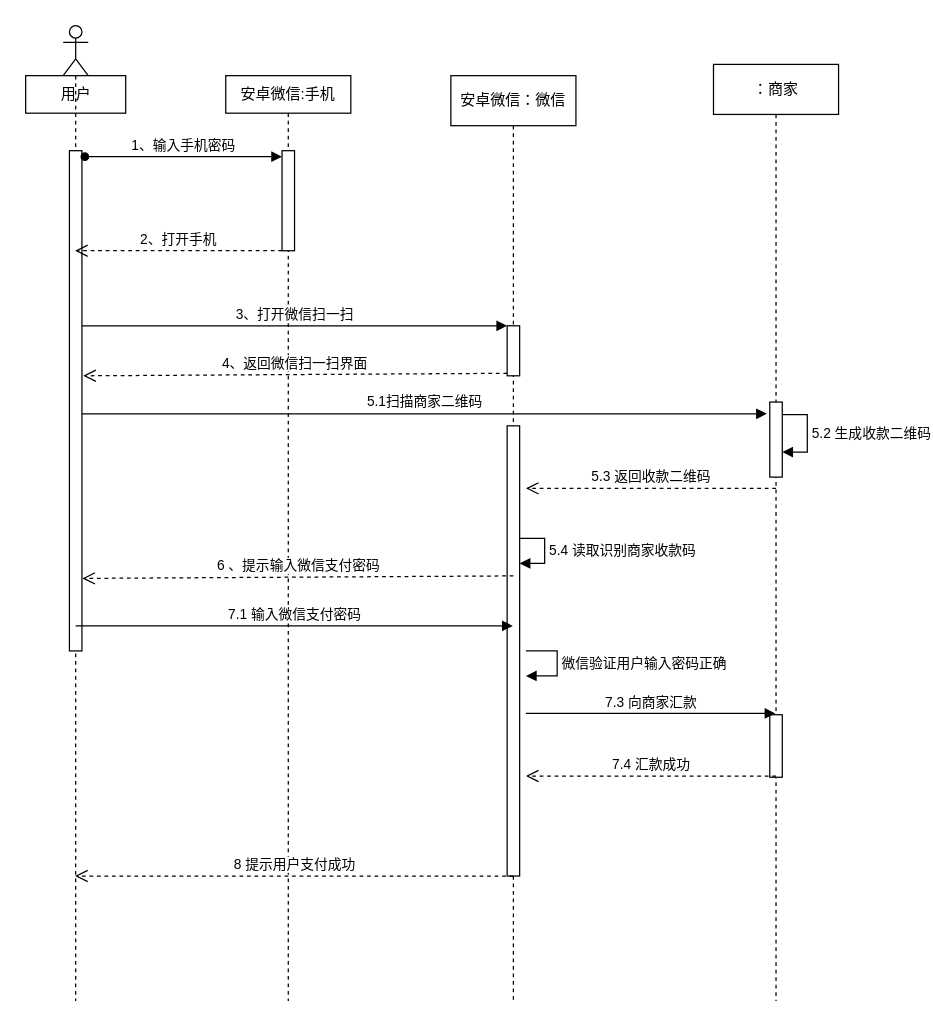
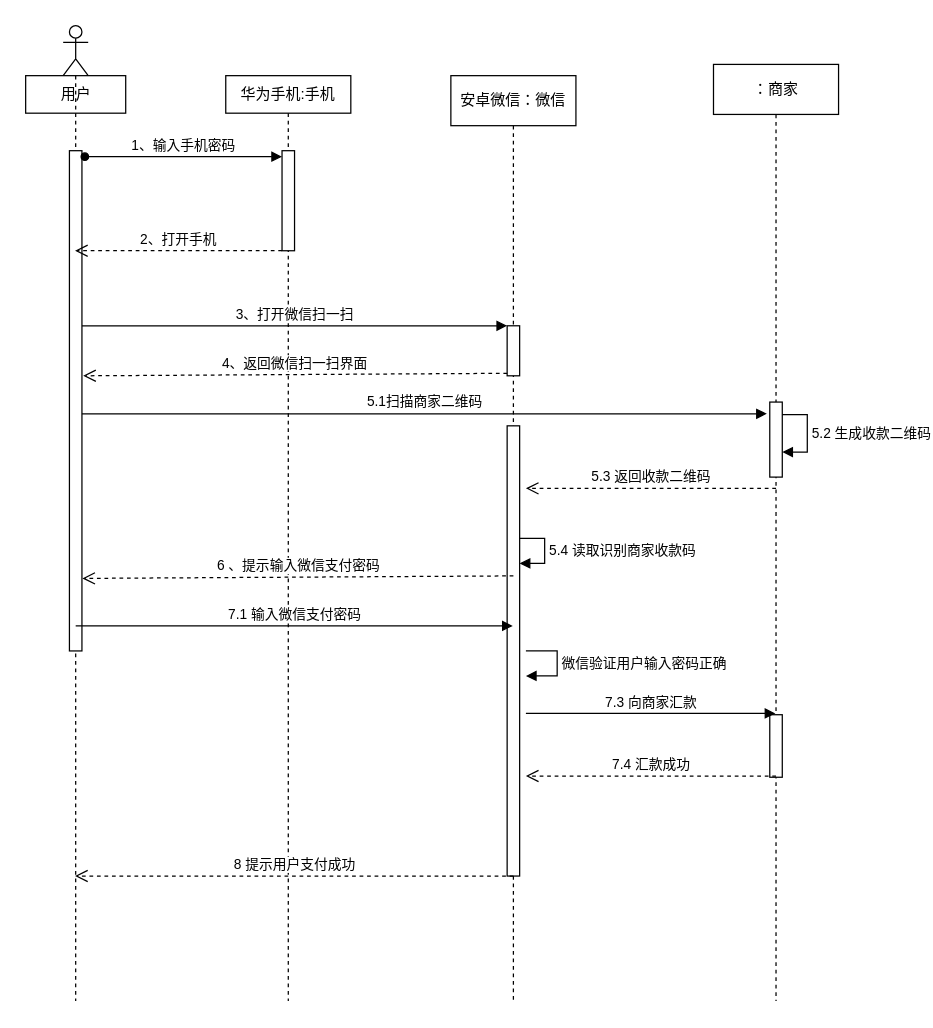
  <mxCell id="0" />
  <mxCell id="1" parent="0" />
  <mxCell id="2" value="用户" style="html=1;" vertex="1" parent="1"><mxGeometry x="20" y="60" width="80" height="30" as="geometry" /></mxCell>
  <mxCell id="3" value="" style="shape=umlLifeline;participant=umlActor;perimeter=lifelinePerimeter;whiteSpace=wrap;html=1;container=1;collapsible=0;recursiveResize=0;verticalAlign=top;spacingTop=36;outlineConnect=0;" vertex="1" parent="1"><mxGeometry x="50" width="20" height="780" as="geometry" y="20" /></mxCell>
  <mxCell id="4" value="" style="html=1;points=[];perimeter=orthogonalPerimeter;" vertex="1" parent="3"><mxGeometry x="5" y="100" width="10" height="400" as="geometry" /></mxCell>
- <mxCell id="5" value="安卓微信:手机" style="shape=umlLifeline;perimeter=lifelinePerimeter;whiteSpace=wrap;html=1;container=1;collapsible=0;recursiveResize=0;outlineConnect=0;size=30;" vertex="1" parent="1"><mxGeometry x="180" y="60" width="100" height="740" as="geometry" /></mxCell>
+ <mxCell id="5" value="华为手机:手机" style="shape=umlLifeline;perimeter=lifelinePerimeter;whiteSpace=wrap;html=1;container=1;collapsible=0;recursiveResize=0;outlineConnect=0;size=30;" vertex="1" parent="1"><mxGeometry x="180" y="60" width="100" height="740" as="geometry" /></mxCell>
  <mxCell id="6" value="" style="html=1;points=[];perimeter=orthogonalPerimeter;" vertex="1" parent="5"><mxGeometry x="45" y="60" width="10" height="80" as="geometry" /></mxCell>
  <mxCell id="7" value="1、输入手机密码" style="html=1;verticalAlign=bottom;startArrow=oval;endArrow=block;exitX=1.233;exitY=0.012;exitDx=0;exitDy=0;exitPerimeter=0;" edge="1" target="6" parent="1" source="4"><mxGeometry relative="1" as="geometry"><mxPoint x="170" y="120" as="sourcePoint" /></mxGeometry></mxCell>
  <mxCell id="8" value="2、打开手机" style="html=1;verticalAlign=bottom;endArrow=open;dashed=1;endSize=8;exitX=0;exitY=0.95;" edge="1" parent="1" target="3"><mxGeometry relative="1" as="geometry"><mxPoint x="-30" y="270" as="targetPoint" /><mxPoint x="225" y="200" as="sourcePoint" /></mxGeometry></mxCell>
  <mxCell id="9" value="安卓微信：微信" style="shape=umlLifeline;perimeter=lifelinePerimeter;whiteSpace=wrap;html=1;container=1;collapsible=0;recursiveResize=0;outlineConnect=0;" vertex="1" parent="1"><mxGeometry x="360" y="60" width="100" height="740" as="geometry" /></mxCell>
  <mxCell id="10" value="" style="html=1;points=[];perimeter=orthogonalPerimeter;" vertex="1" parent="9"><mxGeometry x="45" y="200" width="10" height="40" as="geometry" /></mxCell>
  <mxCell id="11" value="" style="html=1;points=[];perimeter=orthogonalPerimeter;" vertex="1" parent="9"><mxGeometry x="45" y="280" width="10" height="360" as="geometry" /></mxCell>
  <mxCell id="12" value="3、打开微信扫一扫" style="html=1;verticalAlign=bottom;endArrow=block;entryX=0;entryY=0;" edge="1" target="10" parent="1" source="4"><mxGeometry relative="1" as="geometry"><mxPoint x="70" y="260" as="sourcePoint" /></mxGeometry></mxCell>
  <mxCell id="13" value="4、返回微信扫一扫界面" style="html=1;verticalAlign=bottom;endArrow=open;dashed=1;endSize=8;exitX=0;exitY=0.95;entryX=1.1;entryY=0.45;entryDx=0;entryDy=0;entryPerimeter=0;" edge="1" source="10" parent="1" target="4"><mxGeometry relative="1" as="geometry"><mxPoint x="335" y="336" as="targetPoint" /></mxGeometry></mxCell>
  <mxCell id="14" value="：商家" style="shape=umlLifeline;perimeter=lifelinePerimeter;whiteSpace=wrap;html=1;container=1;collapsible=0;recursiveResize=0;outlineConnect=0;" vertex="1" parent="1"><mxGeometry x="570" y="51" width="100" height="749" as="geometry" /></mxCell>
  <mxCell id="15" value="" style="html=1;points=[];perimeter=orthogonalPerimeter;" vertex="1" parent="14"><mxGeometry x="45" y="270" width="10" height="60" as="geometry" /></mxCell>
  <mxCell id="16" value="5.2 生成收款二维码" style="edgeStyle=orthogonalEdgeStyle;html=1;align=left;spacingLeft=2;endArrow=block;rounded=0;" edge="1" parent="14" source="15"><mxGeometry relative="1" as="geometry"><mxPoint x="50" y="260" as="sourcePoint" /><Array as="points"><mxPoint x="75" y="280" /><mxPoint x="75" y="310" /></Array><mxPoint x="55" y="310" as="targetPoint" /></mxGeometry></mxCell>
  <mxCell id="17" value="" style="html=1;points=[];perimeter=orthogonalPerimeter;" vertex="1" parent="14"><mxGeometry x="45" y="520" width="10" height="50" as="geometry" /></mxCell>
  <mxCell id="18" value="5.1扫描商家二维码" style="html=1;verticalAlign=bottom;endArrow=block;entryX=-0.233;entryY=0.156;entryDx=0;entryDy=0;entryPerimeter=0;" edge="1" parent="1" source="4" target="15"><mxGeometry width="80" relative="1" as="geometry"><mxPoint x="320" y="360" as="sourcePoint" /><mxPoint x="400" y="360" as="targetPoint" /></mxGeometry></mxCell>
  <mxCell id="19" value="5.3 返回收款二维码" style="html=1;verticalAlign=bottom;endArrow=open;dashed=1;endSize=8;" edge="1" parent="1"><mxGeometry relative="1" as="geometry"><mxPoint x="620" y="390" as="sourcePoint" /><mxPoint x="420" y="390" as="targetPoint" /></mxGeometry></mxCell>
  <mxCell id="20" value="5.4 读取识别商家收款码" style="edgeStyle=orthogonalEdgeStyle;html=1;align=left;spacingLeft=2;endArrow=block;rounded=0;entryX=1;entryY=0;" edge="1" parent="1"><mxGeometry relative="1" as="geometry"><mxPoint x="415" y="430" as="sourcePoint" /><Array as="points"><mxPoint x="435" y="430" /></Array><mxPoint x="415" y="450" as="targetPoint" /></mxGeometry></mxCell>
  <mxCell id="21" value="6 、提示输入微信支付密码" style="html=1;verticalAlign=bottom;endArrow=open;dashed=1;endSize=8;entryX=1.033;entryY=0.855;entryDx=0;entryDy=0;entryPerimeter=0;" edge="1" parent="1" target="4"><mxGeometry relative="1" as="geometry"><mxPoint x="410" y="460" as="sourcePoint" /><mxPoint x="330" y="460" as="targetPoint" /></mxGeometry></mxCell>
  <mxCell id="22" value="7.1 输入微信支付密码" style="html=1;verticalAlign=bottom;endArrow=block;" edge="1" parent="1" target="9"><mxGeometry width="80" relative="1" as="geometry"><mxPoint x="60" y="500" as="sourcePoint" /><mxPoint x="140" y="500" as="targetPoint" /></mxGeometry></mxCell>
  <mxCell id="23" value="微信验证用户输入密码正确" style="edgeStyle=orthogonalEdgeStyle;html=1;align=left;spacingLeft=2;endArrow=block;rounded=0;" edge="1" parent="1"><mxGeometry relative="1" as="geometry"><mxPoint x="420" y="520" as="sourcePoint" /><Array as="points"><mxPoint x="445" y="520" /></Array><mxPoint x="420" y="540" as="targetPoint" /></mxGeometry></mxCell>
  <mxCell id="24" value="7.3 向商家汇款" style="html=1;verticalAlign=bottom;endArrow=block;" edge="1" parent="1" target="14"><mxGeometry width="80" relative="1" as="geometry"><mxPoint x="420" y="570" as="sourcePoint" /><mxPoint x="500" y="570" as="targetPoint" /></mxGeometry></mxCell>
  <mxCell id="25" value="7.4 汇款成功" style="html=1;verticalAlign=bottom;endArrow=open;dashed=1;endSize=8;" edge="1" parent="1"><mxGeometry relative="1" as="geometry"><mxPoint x="620" y="620" as="sourcePoint" /><mxPoint x="420" y="620" as="targetPoint" /></mxGeometry></mxCell>
  <mxCell id="26" value="8 提示用户支付成功" style="html=1;verticalAlign=bottom;endArrow=open;dashed=1;endSize=8;" edge="1" parent="1" target="3"><mxGeometry relative="1" as="geometry"><mxPoint x="410" y="700" as="sourcePoint" /><mxPoint x="330" y="700" as="targetPoint" /></mxGeometry></mxCell>
